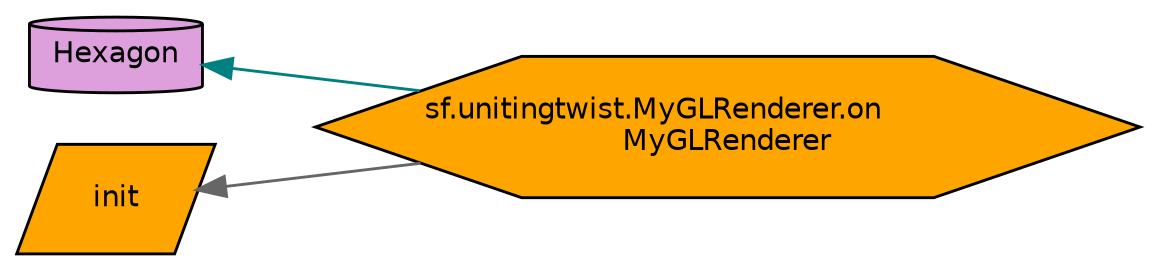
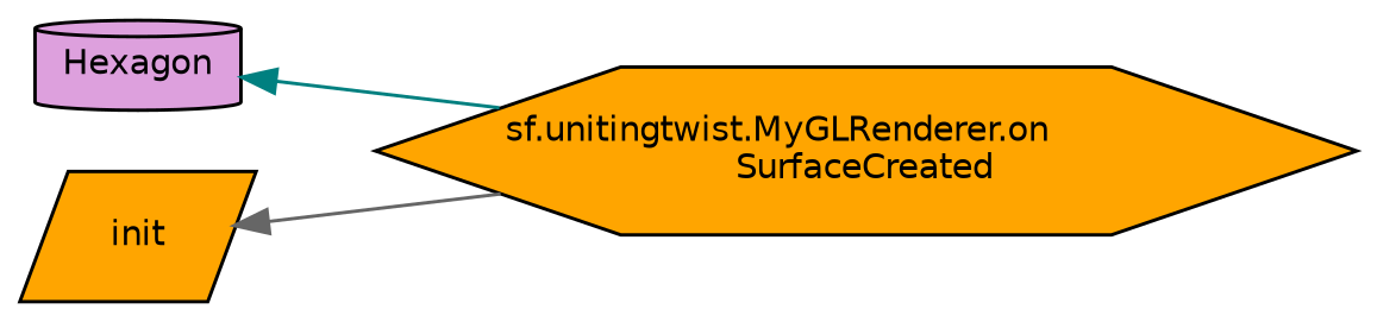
  digraph {
    rankdir=LR
    node [color=black fillcolor=orange fontname=Helvetica fontsize=10 style=filled]
    edge [dir=back fontname=Helvetica fontsize=10 labelfontname=Helvetica labelfontsize=10 style=solid]
    n1 [fillcolor=plum fontcolor=black height=0.2 label=Hexagon shape=cylinder width=0.4]
-   n2 [height=0.2 label="sf.unitingtwist.MyGLRenderer.on\lMyGLRenderer" shape=hexagon width=0.4]
+   n2 [height=0.2 label="sf.unitingtwist.MyGLRenderer.on\lSurfaceCreated" shape=hexagon width=0.4]
    n3 [height=0.2 label=init shape=parallelogram width=0.4]
    n1 -> n2 [color=teal]
    n3 -> n2 [color=gray40]
  }
